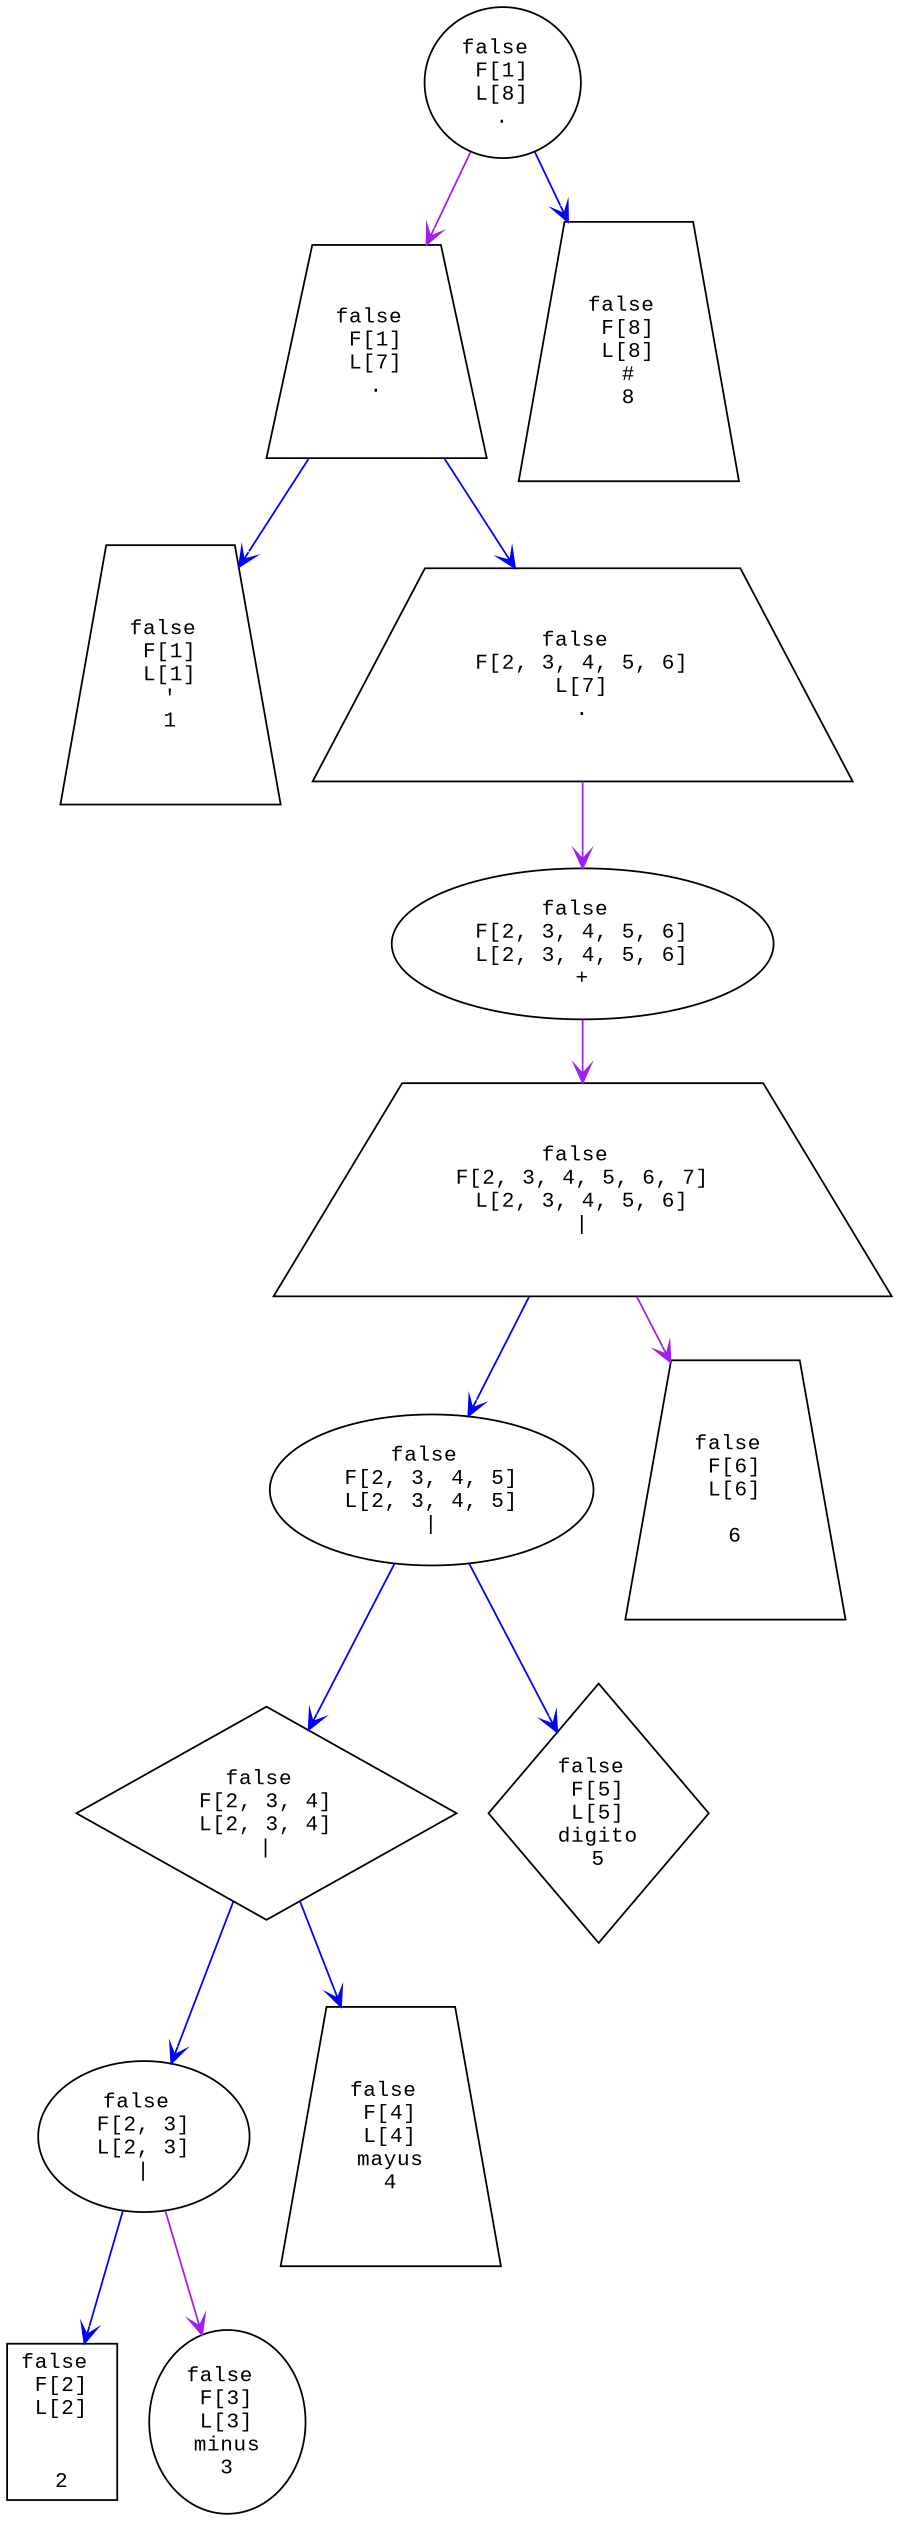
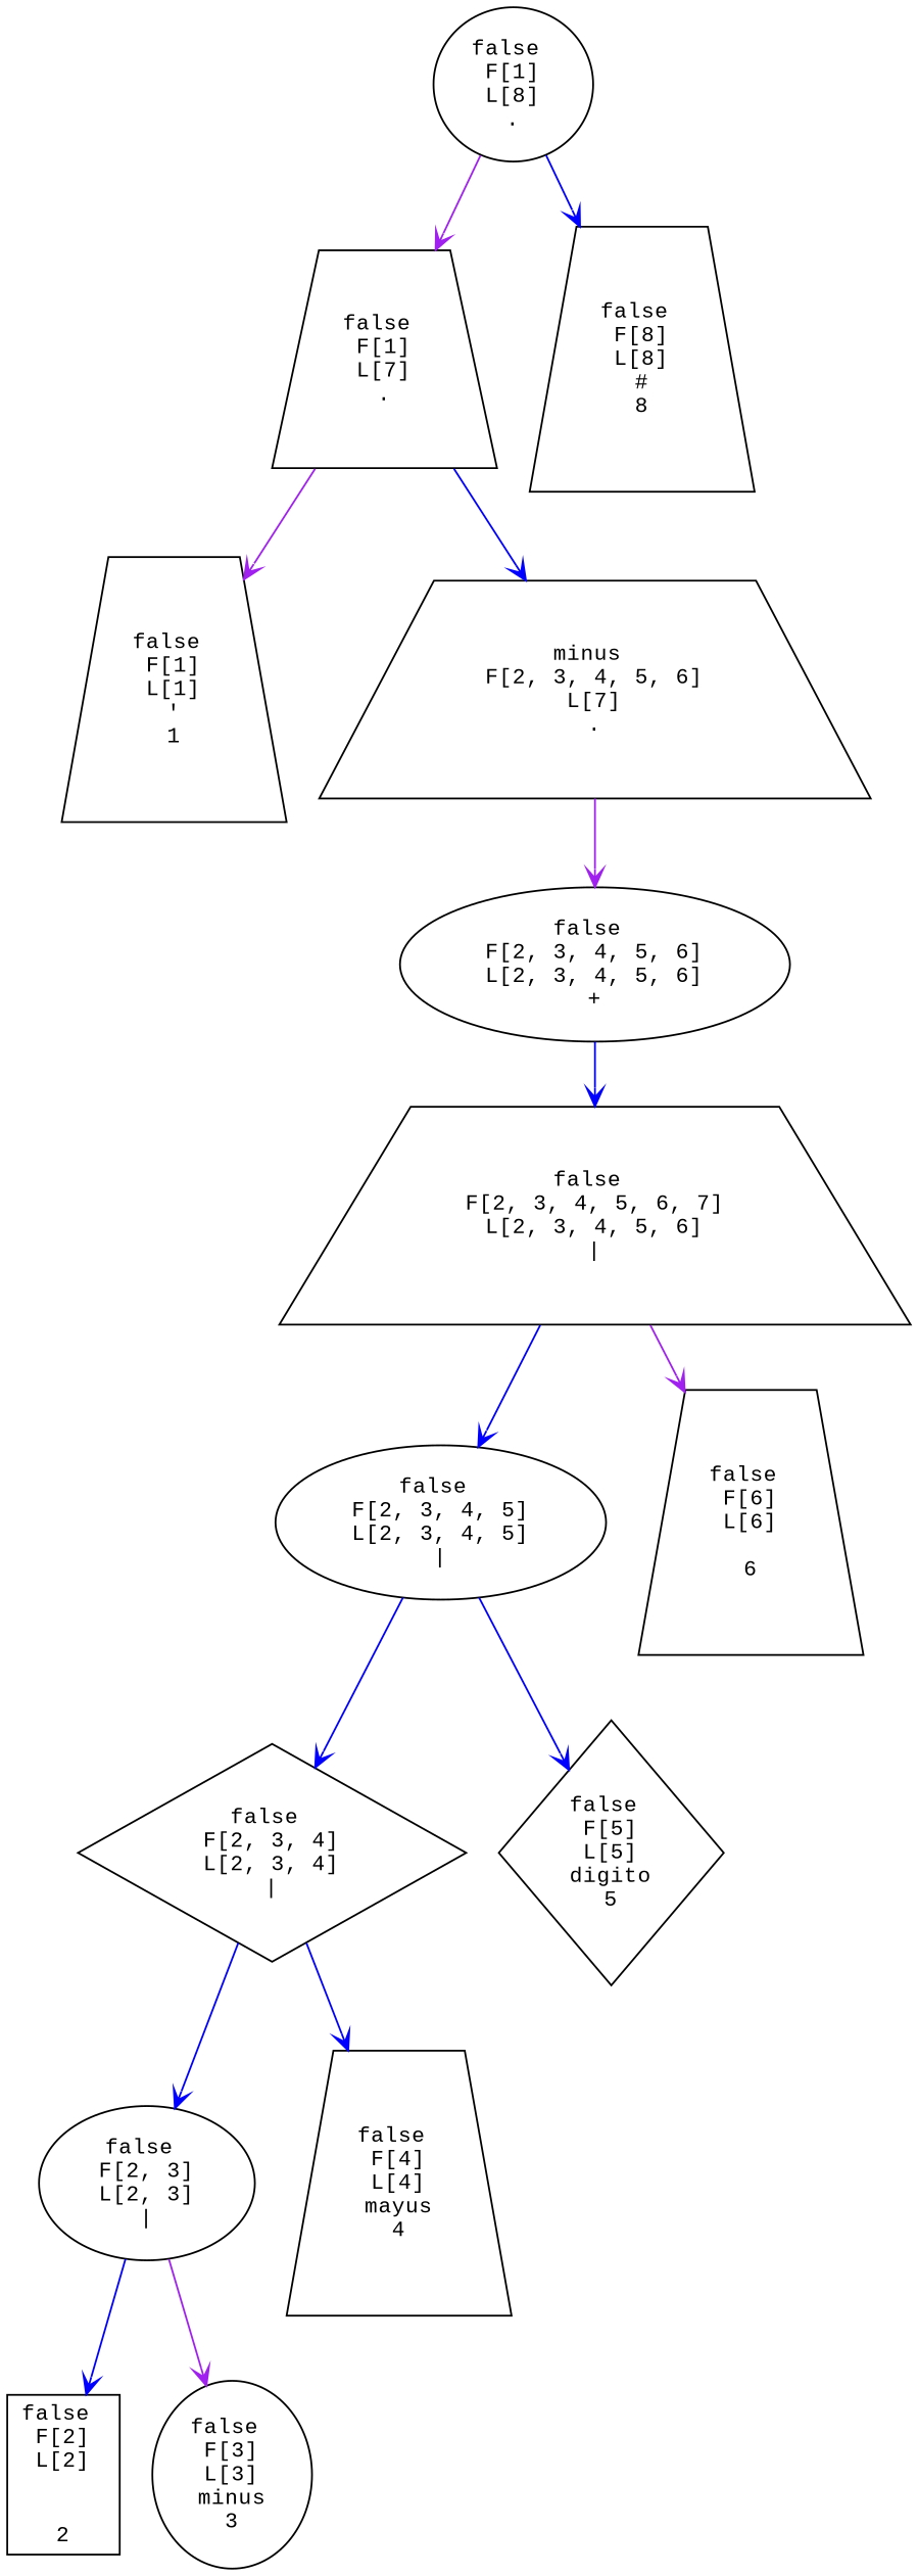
  digraph {
    fontname="Liberation Mono"
    node [fontname="Liberation Mono" fontsize=12 shape=trapezium]
    edge [arrowhead=vee arrowtail=none color=blue fontname="Liberation Mono"]
    n1 [label="false \n F[1] \n L[8] \n . " shape=ellipse]
    n2 [label="false \n F[1] \n L[7] \n . "]
    n3 [label="false \n F[8] \n L[8] \n#\n 8 "]
    n4 [label="false \n F[1] \n L[1] \n\'\n 1 "]
-   n5 [label="false \n F[2, 3, 4, 5, 6] \n L[7] \n . "]
+   n5 [label="minus \n F[2, 3, 4, 5, 6] \n L[7] \n . "]
    n6 [label="false \n F[2, 3, 4, 5, 6] \n L[2, 3, 4, 5, 6] \n + " shape=ellipse]
    n7 [label="false \n F[2, 3, 4, 5, 6, 7] \n L[2, 3, 4, 5, 6] \n | "]
    n8 [label="false \n F[2, 3, 4, 5] \n L[2, 3, 4, 5] \n | " shape=ellipse]
    n9 [label="false \n F[6] \n L[6] \n \n 6 "]
    n10 [label="false \n F[2, 3, 4] \n L[2, 3, 4] \n | " shape=diamond]
    n11 [label="false \n F[5] \n L[5] \ndigito\n 5 " shape=diamond]
    n12 [label="false \n F[2, 3] \n L[2, 3] \n | " shape=ellipse]
    n13 [label="false \n F[4] \n L[4] \nmayus\n 4 "]
    n14 [label="false \n F[2] \n L[2] \n\n\n 2 " shape=box]
    n15 [label="false \n F[3] \n L[3] \nminus\n 3 " shape=ellipse]
    n1 -> n2 [color=purple]
    n1 -> n3
-   n2 -> n4
+   n2 -> n4 [color=purple]
    n2 -> n5
    n5 -> n6 [color=purple]
-   n6 -> n7 [color=purple]
+   n6 -> n7
    n7 -> n8
    n7 -> n9 [color=purple]
    n8 -> n10
    n8 -> n11
    n10 -> n12
    n10 -> n13
    n12 -> n14
    n12 -> n15 [color=purple]
  }
